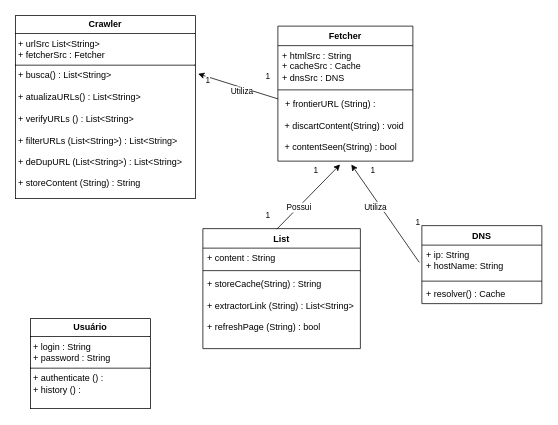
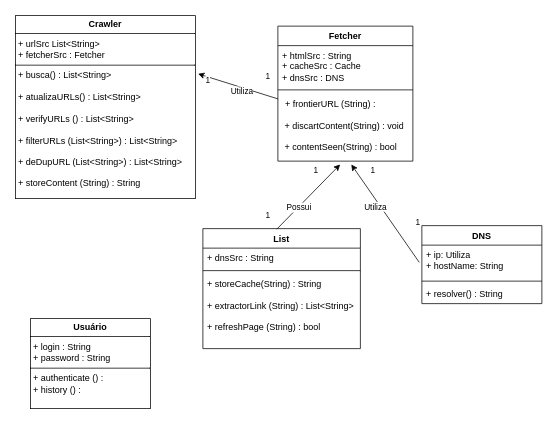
  <mxCell id="0" />
  <mxCell id="1" parent="0" />
  <mxCell id="2" value="&lt;p style=&quot;margin:0px;margin-top:4px;text-align:center;&quot;&gt;&lt;b&gt;Usuário&lt;/b&gt;&lt;/p&gt;&lt;hr size=&quot;1&quot; style=&quot;border-style:solid;&quot;&gt;&lt;p style=&quot;margin:0px;margin-left:4px;&quot;&gt;+ login : String&lt;/p&gt;&lt;p style=&quot;margin:0px;margin-left:4px;&quot;&gt;+ password : String&lt;/p&gt;&lt;hr size=&quot;1&quot; style=&quot;border-style:solid;&quot;&gt;&lt;p style=&quot;margin:0px;margin-left:4px;&quot;&gt;+ authenticate () :&lt;/p&gt;&lt;p style=&quot;margin:0px;margin-left:4px;&quot;&gt;+ history () :&lt;/p&gt;" style="verticalAlign=top;align=left;overflow=fill;html=1;whiteSpace=wrap;" parent="1" vertex="1"><mxGeometry x="40" y="424" width="160" height="120" as="geometry" /></mxCell>
  <mxCell id="3" value="&lt;p style=&quot;margin:0px;margin-top:4px;text-align:center;&quot;&gt;&lt;b&gt;Crawler&lt;/b&gt;&lt;/p&gt;&lt;hr size=&quot;1&quot; style=&quot;border-style:solid;&quot;&gt;&lt;p style=&quot;margin:0px;margin-left:4px;&quot;&gt;+ urlSrc List&amp;lt;&lt;span style=&quot;background-color: initial;&quot;&gt;String&lt;/span&gt;&lt;span style=&quot;background-color: initial;&quot;&gt;&amp;gt;&lt;/span&gt;&lt;/p&gt;&lt;p style=&quot;margin:0px;margin-left:4px;&quot;&gt;&lt;span style=&quot;background-color: initial;&quot;&gt;+ fetcherSrc : Fetcher&lt;/span&gt;&lt;br&gt;&lt;/p&gt;&lt;hr size=&quot;1&quot; style=&quot;border-style:solid;&quot;&gt;&lt;p style=&quot;margin:0px;margin-left:4px;&quot;&gt;+ busca() : List&amp;lt;&lt;span style=&quot;background-color: initial;&quot;&gt;String&lt;/span&gt;&lt;span style=&quot;background-color: initial;&quot;&gt;&amp;gt;&lt;/span&gt;&lt;/p&gt;&lt;p style=&quot;margin:0px;margin-left:4px;&quot;&gt;&lt;br&gt;&lt;/p&gt;&lt;p style=&quot;margin:0px;margin-left:4px;&quot;&gt;+ atualizaURLs() :&lt;span style=&quot;background-color: initial;&quot;&gt;&amp;nbsp;List&amp;lt;String&amp;gt;&lt;/span&gt;&lt;/p&gt;&lt;p style=&quot;margin:0px;margin-left:4px;&quot;&gt;&lt;br&gt;&lt;/p&gt;&lt;p style=&quot;margin:0px;margin-left:4px;&quot;&gt;+ verifyURLs () : List&amp;lt;String&amp;gt;&lt;/p&gt;&lt;p style=&quot;margin:0px;margin-left:4px;&quot;&gt;&lt;br&gt;&lt;/p&gt;&lt;p style=&quot;margin:0px;margin-left:4px;&quot;&gt;&lt;span style=&quot;background-color: initial;&quot;&gt;+ filterURLs (List&amp;lt;String&amp;gt;) : List&amp;lt;String&amp;gt;&amp;nbsp;&lt;/span&gt;&lt;/p&gt;&lt;p style=&quot;margin:0px;margin-left:4px;&quot;&gt;&lt;span style=&quot;background-color: initial;&quot;&gt;&lt;br&gt;&lt;/span&gt;&lt;/p&gt;&lt;p style=&quot;margin:0px;margin-left:4px;&quot;&gt;&lt;span style=&quot;background-color: initial;&quot;&gt;+ deDupURL (List&amp;lt;String&amp;gt;) : List&amp;lt;String&amp;gt;&lt;/span&gt;&lt;/p&gt;&lt;p style=&quot;margin:0px;margin-left:4px;&quot;&gt;&lt;br&gt;&lt;/p&gt;&lt;p style=&quot;margin:0px;margin-left:4px;&quot;&gt;&lt;span style=&quot;background-color: initial;&quot;&gt;+ storeContent (String) : String&lt;/span&gt;&lt;/p&gt;&lt;p style=&quot;margin:0px;margin-left:4px;&quot;&gt;&lt;br&gt;&lt;/p&gt;" style="verticalAlign=top;align=left;overflow=fill;html=1;whiteSpace=wrap;" parent="1" vertex="1"><mxGeometry x="20" y="20" width="240" height="244" as="geometry" /></mxCell>
  <mxCell id="4" value="List&lt;div&gt;&lt;br&gt;&lt;/div&gt;" style="swimlane;fontStyle=1;align=center;verticalAlign=top;childLayout=stackLayout;horizontal=1;startSize=26;horizontalStack=0;resizeParent=1;resizeParentMax=0;resizeLast=0;collapsible=1;marginBottom=0;whiteSpace=wrap;html=1;" parent="1" vertex="1"><mxGeometry x="270" y="304" width="210" height="160" as="geometry" /></mxCell>
- <mxCell id="5" value="+ content : String" style="text;strokeColor=none;fillColor=none;align=left;verticalAlign=top;spacingLeft=4;spacingRight=4;overflow=hidden;rotatable=0;points=[[0,0.5],[1,0.5]];portConstraint=eastwest;whiteSpace=wrap;html=1;" parent="4" vertex="1"><mxGeometry y="26" width="210" height="26" as="geometry" /></mxCell>
+ <mxCell id="5" value="+ dnsSrc : String" style="text;strokeColor=none;fillColor=none;align=left;verticalAlign=top;spacingLeft=4;spacingRight=4;overflow=hidden;rotatable=0;points=[[0,0.5],[1,0.5]];portConstraint=eastwest;whiteSpace=wrap;html=1;" parent="4" vertex="1"><mxGeometry y="26" width="210" height="26" as="geometry" /></mxCell>
  <mxCell id="6" value="" style="line;strokeWidth=1;fillColor=none;align=left;verticalAlign=middle;spacingTop=-1;spacingLeft=3;spacingRight=3;rotatable=0;labelPosition=right;points=[];portConstraint=eastwest;strokeColor=inherit;" parent="4" vertex="1"><mxGeometry y="52" width="210" height="8" as="geometry" /></mxCell>
  <mxCell id="7" value="+ storeCache(String) : String&lt;div&gt;&lt;span style=&quot;background-color: initial;&quot;&gt;&lt;br&gt;&lt;/span&gt;&lt;/div&gt;&lt;div&gt;&lt;span style=&quot;background-color: initial;&quot;&gt;+ extractorLink (String) : List&amp;lt;String&amp;gt;&lt;/span&gt;&lt;/div&gt;&lt;div&gt;&lt;span style=&quot;background-color: initial;&quot;&gt;&lt;br&gt;&lt;/span&gt;&lt;/div&gt;&lt;div&gt;+ refreshPage (String) : bool&lt;/div&gt;" style="text;strokeColor=none;fillColor=none;align=left;verticalAlign=top;spacingLeft=4;spacingRight=4;overflow=hidden;rotatable=0;points=[[0,0.5],[1,0.5]];portConstraint=eastwest;whiteSpace=wrap;html=1;" parent="4" vertex="1"><mxGeometry y="60" width="210" height="100" as="geometry" /></mxCell>
  <mxCell id="8" value="" style="endArrow=classic;html=1;rounded=0;exitX=0.469;exitY=0.005;exitDx=0;exitDy=0;exitPerimeter=0;entryX=0.461;entryY=1.05;entryDx=0;entryDy=0;entryPerimeter=0;" parent="1" source="4" target="14" edge="1"><mxGeometry relative="1" as="geometry"><mxPoint x="320" y="248" as="sourcePoint" /><mxPoint x="410" y="214" as="targetPoint" /><Array as="points" /></mxGeometry></mxCell>
  <mxCell id="9" value="1" style="edgeLabel;resizable=0;html=1;;align=right;verticalAlign=bottom;" parent="8" connectable="0" vertex="1"><mxGeometry x="1" relative="1" as="geometry"><mxPoint x="-93" y="76" as="offset" /></mxGeometry></mxCell>
  <mxCell id="10" value="Possui" style="edgeLabel;html=1;align=center;verticalAlign=middle;resizable=0;points=[];" parent="8" connectable="0" vertex="1"><mxGeometry x="-0.328" relative="1" as="geometry"><mxPoint as="offset" /></mxGeometry></mxCell>
  <mxCell id="11" value="Fetcher" style="swimlane;fontStyle=1;align=center;verticalAlign=top;childLayout=stackLayout;horizontal=1;startSize=26;horizontalStack=0;resizeParent=1;resizeParentMax=0;resizeLast=0;collapsible=1;marginBottom=0;whiteSpace=wrap;html=1;" parent="1" vertex="1"><mxGeometry x="370" y="34" width="180" height="180" as="geometry" /></mxCell>
  <mxCell id="12" value="+ htmlSrc : String&lt;div&gt;+ cacheSrc : Cache&lt;/div&gt;&lt;div&gt;+ dnsSrc : DNS&lt;/div&gt;" style="text;strokeColor=none;fillColor=none;align=left;verticalAlign=top;spacingLeft=4;spacingRight=4;overflow=hidden;rotatable=0;points=[[0,0.5],[1,0.5]];portConstraint=eastwest;whiteSpace=wrap;html=1;" parent="11" vertex="1"><mxGeometry y="26" width="180" height="54" as="geometry" /></mxCell>
  <mxCell id="13" value="" style="line;strokeWidth=1;fillColor=none;align=left;verticalAlign=middle;spacingTop=-1;spacingLeft=3;spacingRight=3;rotatable=0;labelPosition=right;points=[];portConstraint=eastwest;strokeColor=inherit;" parent="11" vertex="1"><mxGeometry y="80" width="180" height="10" as="geometry" /></mxCell>
  <mxCell id="14" value="&lt;p style=&quot;margin: 0px 0px 0px 4px;&quot;&gt;&lt;span style=&quot;background-color: initial;&quot;&gt;+ frontierURL (&lt;/span&gt;String&lt;span style=&quot;background-color: initial;&quot;&gt;) :&lt;/span&gt;&lt;/p&gt;&lt;div&gt;&lt;br&gt;&lt;/div&gt;&lt;div&gt;&amp;nbsp;+ discartContent(String) : void&lt;/div&gt;&lt;div&gt;&lt;br&gt;&lt;/div&gt;&lt;div&gt;&amp;nbsp;+ contentSeen(String) : bool&lt;/div&gt;&lt;div&gt;&lt;br&gt;&lt;/div&gt;" style="text;strokeColor=none;fillColor=none;align=left;verticalAlign=top;spacingLeft=4;spacingRight=4;overflow=hidden;rotatable=0;points=[[0,0.5],[1,0.5]];portConstraint=eastwest;whiteSpace=wrap;html=1;" parent="11" vertex="1"><mxGeometry y="90" width="180" height="90" as="geometry" /></mxCell>
  <mxCell id="15" value="" style="endArrow=classic;html=1;rounded=0;entryX=1.015;entryY=0.318;entryDx=0;entryDy=0;entryPerimeter=0;exitX=0.002;exitY=0.079;exitDx=0;exitDy=0;exitPerimeter=0;" parent="1" source="14" target="3" edge="1"><mxGeometry relative="1" as="geometry"><mxPoint x="368.28" y="97.56" as="sourcePoint" /><mxPoint x="250" y="119.79" as="targetPoint" /></mxGeometry></mxCell>
  <mxCell id="16" value="1" style="edgeLabel;resizable=0;html=1;;align=right;verticalAlign=bottom;" parent="15" connectable="0" vertex="1"><mxGeometry x="1" relative="1" as="geometry"><mxPoint x="96" y="11" as="offset" /></mxGeometry></mxCell>
  <mxCell id="17" value="Utiliza" style="edgeLabel;html=1;align=center;verticalAlign=middle;resizable=0;points=[];" parent="15" connectable="0" vertex="1"><mxGeometry x="0.027" relative="1" as="geometry"><mxPoint x="6" y="6" as="offset" /></mxGeometry></mxCell>
  <mxCell id="18" value="DNS&lt;div&gt;&lt;br&gt;&lt;/div&gt;" style="swimlane;fontStyle=1;align=center;verticalAlign=top;childLayout=stackLayout;horizontal=1;startSize=26;horizontalStack=0;resizeParent=1;resizeParentMax=0;resizeLast=0;collapsible=1;marginBottom=0;whiteSpace=wrap;html=1;" parent="1" vertex="1"><mxGeometry x="561.98" y="300" width="160" height="104" as="geometry" /></mxCell>
- <mxCell id="19" value="+ ip: String&lt;div&gt;+ hostName: String&lt;/div&gt;" style="text;strokeColor=none;fillColor=none;align=left;verticalAlign=top;spacingLeft=4;spacingRight=4;overflow=hidden;rotatable=0;points=[[0,0.5],[1,0.5]];portConstraint=eastwest;whiteSpace=wrap;html=1;" parent="18" vertex="1"><mxGeometry y="26" width="160" height="44" as="geometry" /></mxCell>
+ <mxCell id="19" value="+ ip: Utiliza&lt;div&gt;+ hostName: String&lt;/div&gt;" style="text;strokeColor=none;fillColor=none;align=left;verticalAlign=top;spacingLeft=4;spacingRight=4;overflow=hidden;rotatable=0;points=[[0,0.5],[1,0.5]];portConstraint=eastwest;whiteSpace=wrap;html=1;" parent="18" vertex="1"><mxGeometry y="26" width="160" height="44" as="geometry" /></mxCell>
  <mxCell id="20" value="" style="line;strokeWidth=1;fillColor=none;align=left;verticalAlign=middle;spacingTop=-1;spacingLeft=3;spacingRight=3;rotatable=0;labelPosition=right;points=[];portConstraint=eastwest;strokeColor=inherit;" parent="18" vertex="1"><mxGeometry y="70" width="160" height="8" as="geometry" /></mxCell>
- <mxCell id="21" value="+ resolver() : Cache" style="text;strokeColor=none;fillColor=none;align=left;verticalAlign=top;spacingLeft=4;spacingRight=4;overflow=hidden;rotatable=0;points=[[0,0.5],[1,0.5]];portConstraint=eastwest;whiteSpace=wrap;html=1;" parent="18" vertex="1"><mxGeometry y="78" width="160" height="26" as="geometry" /></mxCell>
+ <mxCell id="21" value="+ resolver() : String" style="text;strokeColor=none;fillColor=none;align=left;verticalAlign=top;spacingLeft=4;spacingRight=4;overflow=hidden;rotatable=0;points=[[0,0.5],[1,0.5]];portConstraint=eastwest;whiteSpace=wrap;html=1;" parent="18" vertex="1"><mxGeometry y="78" width="160" height="26" as="geometry" /></mxCell>
  <mxCell id="22" value="" style="endArrow=classic;html=1;rounded=0;exitX=-0.021;exitY=0.526;exitDx=0;exitDy=0;exitPerimeter=0;entryX=0.544;entryY=1.05;entryDx=0;entryDy=0;entryPerimeter=0;" parent="1" source="19" target="14" edge="1"><mxGeometry relative="1" as="geometry"><mxPoint x="726.98" y="709.14" as="sourcePoint" /><mxPoint x="460" y="193.998" as="targetPoint" /><Array as="points" /></mxGeometry></mxCell>
  <mxCell id="23" value="1" style="edgeLabel;resizable=0;html=1;;align=right;verticalAlign=bottom;" parent="22" connectable="0" vertex="1"><mxGeometry x="1" relative="1" as="geometry"><mxPoint x="92" y="85" as="offset" /></mxGeometry></mxCell>
  <mxCell id="24" value="Utiliza" style="edgeLabel;html=1;align=center;verticalAlign=middle;resizable=0;points=[];" parent="22" connectable="0" vertex="1"><mxGeometry x="-0.345" y="-2" relative="1" as="geometry"><mxPoint x="-31" y="-31" as="offset" /></mxGeometry></mxCell>
  <mxCell id="25" value="1" style="edgeLabel;resizable=0;html=1;;align=right;verticalAlign=bottom;" parent="1" connectable="0" vertex="1"><mxGeometry x="280.005" y="113.996" as="geometry" /></mxCell>
  <mxCell id="26" value="1" style="edgeLabel;resizable=0;html=1;;align=right;verticalAlign=bottom;" parent="1" connectable="0" vertex="1"><mxGeometry x="424.005" y="233.996" as="geometry" /></mxCell>
  <mxCell id="27" value="1" style="edgeLabel;resizable=0;html=1;;align=right;verticalAlign=bottom;" parent="1" connectable="0" vertex="1"><mxGeometry x="500.004" y="233.992" as="geometry" /></mxCell>
